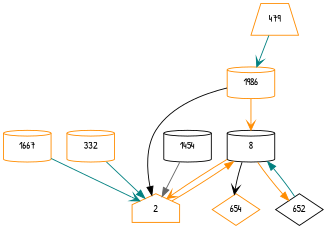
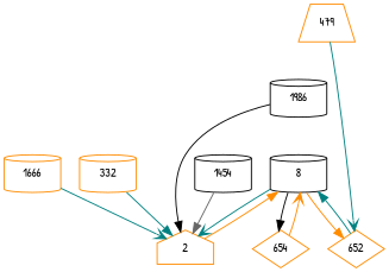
  digraph {
    fontname="Patrick Hand"
    node [color=darkorange fontname="Patrick Hand" fontsize="11pt" shape=cylinder]
    edge [arrowhead=normal color=darkorange fontname="Patrick Hand"]
    n1 [color=black label=8]
    2 [shape=house]
-   652 [color=black shape=diamond]
+   652 [shape=diamond]
    654 [shape=diamond]
    332
    n6 [label=479 shape=trapezium]
    1454 [color=black]
-   1666 [label=1667]
-   1986
-   n1 -> 2 [arrowhead=vee]
+   1666
+   1986 [color=black]
+   n1 -> 2 [arrowhead=vee color=teal]
    n1 -> 652
-   n1 -> 654 [arrowhead=vee color=black]
+   n1 -> 654 [color=black]
    2 -> n1
    652 -> n1 [color=teal]
-   1986 -> n1 [arrowhead=vee]
+   654 -> n1 [arrowhead=vee]
    332 -> 2 [color=teal]
-   n6 -> 1986 [arrowhead=vee color=teal]
+   n6 -> 652 [arrowhead=vee color=teal]
    1454 -> 2 [color=gray40]
    1666 -> 2 [arrowhead=vee color=teal]
    1986 -> 2 [color=black]
  }
